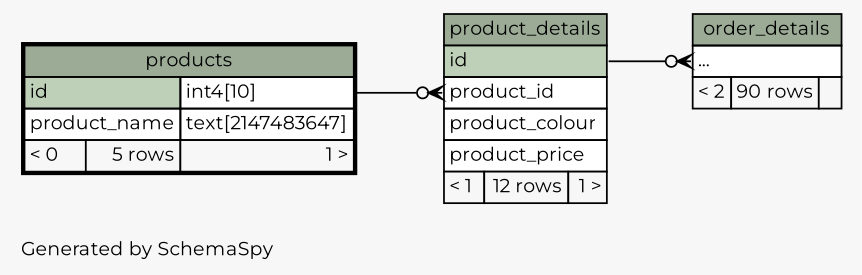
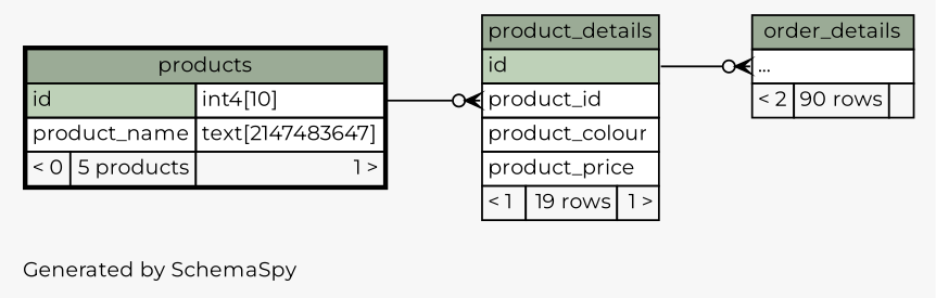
  digraph {
    bgcolor="#f7f7f7"
    fontname=Montserrat
    fontsize=11
    label="\nGenerated by SchemaSpy"
    labeljust=l
    nodesep=0.18
    rankdir=RL
    ranksep=0.46
    node [fontname=Montserrat fontsize=11 shape=plaintext]
    edge [arrowhead=none arrowsize=0.8 arrowtail=crowodot dir=back fontname=Montserrat]
    n1 [label=<     <TABLE BORDER="0" CELLBORDER="1" CELLSPACING="0" BGCOLOR="#ffffff">       <TR><TD COLSPAN="3" BGCOLOR="#9bab96" ALIGN="CENTER">order_details</TD></TR>       <TR><TD PORT="elipses" COLSPAN="3" ALIGN="LEFT">...</TD></TR>       <TR><TD ALIGN="LEFT" BGCOLOR="#f7f7f7">&lt; 2</TD><TD ALIGN="RIGHT" BGCOLOR="#f7f7f7">90 rows</TD><TD ALIGN="RIGHT" BGCOLOR="#f7f7f7">  </TD></TR>     </TABLE>>]
-   n2 [label=<     <TABLE BORDER="0" CELLBORDER="1" CELLSPACING="0" BGCOLOR="#ffffff">       <TR><TD COLSPAN="3" BGCOLOR="#9bab96" ALIGN="CENTER">product_details</TD></TR>       <TR><TD PORT="id" COLSPAN="3" BGCOLOR="#bed1b8" ALIGN="LEFT">id</TD></TR>       <TR><TD PORT="product_id" COLSPAN="3" ALIGN="LEFT">product_id</TD></TR>       <TR><TD PORT="product_colour" COLSPAN="3" ALIGN="LEFT">product_colour</TD></TR>       <TR><TD PORT="product_price" COLSPAN="3" ALIGN="LEFT">product_price</TD></TR>       <TR><TD ALIGN="LEFT" BGCOLOR="#f7f7f7">&lt; 1</TD><TD ALIGN="RIGHT" BGCOLOR="#f7f7f7">12 rows</TD><TD ALIGN="RIGHT" BGCOLOR="#f7f7f7">1 &gt;</TD></TR>     </TABLE>>]
-   n3 [label=<     <TABLE BORDER="2" CELLBORDER="1" CELLSPACING="0" BGCOLOR="#ffffff">       <TR><TD COLSPAN="3" BGCOLOR="#9bab96" ALIGN="CENTER">products</TD></TR>       <TR><TD PORT="id" COLSPAN="2" BGCOLOR="#bed1b8" ALIGN="LEFT">id</TD><TD PORT="id.type" ALIGN="LEFT">int4[10]</TD></TR>       <TR><TD PORT="product_name" COLSPAN="2" ALIGN="LEFT">product_name</TD><TD PORT="product_name.type" ALIGN="LEFT">text[2147483647]</TD></TR>       <TR><TD ALIGN="LEFT" BGCOLOR="#f7f7f7">&lt; 0</TD><TD ALIGN="RIGHT" BGCOLOR="#f7f7f7">5 rows</TD><TD ALIGN="RIGHT" BGCOLOR="#f7f7f7">1 &gt;</TD></TR>     </TABLE>>]
+   n2 [label=<     <TABLE BORDER="0" CELLBORDER="1" CELLSPACING="0" BGCOLOR="#ffffff">       <TR><TD COLSPAN="3" BGCOLOR="#9bab96" ALIGN="CENTER">product_details</TD></TR>       <TR><TD PORT="id" COLSPAN="3" BGCOLOR="#bed1b8" ALIGN="LEFT">id</TD></TR>       <TR><TD PORT="product_id" COLSPAN="3" ALIGN="LEFT">product_id</TD></TR>       <TR><TD PORT="product_colour" COLSPAN="3" ALIGN="LEFT">product_colour</TD></TR>       <TR><TD PORT="product_price" COLSPAN="3" ALIGN="LEFT">product_price</TD></TR>       <TR><TD ALIGN="LEFT" BGCOLOR="#f7f7f7">&lt; 1</TD><TD ALIGN="RIGHT" BGCOLOR="#f7f7f7">19 rows</TD><TD ALIGN="RIGHT" BGCOLOR="#f7f7f7">1 &gt;</TD></TR>     </TABLE>>]
+   n3 [label=<     <TABLE BORDER="2" CELLBORDER="1" CELLSPACING="0" BGCOLOR="#ffffff">       <TR><TD COLSPAN="3" BGCOLOR="#9bab96" ALIGN="CENTER">products</TD></TR>       <TR><TD PORT="id" COLSPAN="2" BGCOLOR="#bed1b8" ALIGN="LEFT">id</TD><TD PORT="id.type" ALIGN="LEFT">int4[10]</TD></TR>       <TR><TD PORT="product_name" COLSPAN="2" ALIGN="LEFT">product_name</TD><TD PORT="product_name.type" ALIGN="LEFT">text[2147483647]</TD></TR>       <TR><TD ALIGN="LEFT" BGCOLOR="#f7f7f7">&lt; 0</TD><TD ALIGN="RIGHT" BGCOLOR="#f7f7f7">5 products</TD><TD ALIGN="RIGHT" BGCOLOR="#f7f7f7">1 &gt;</TD></TR>     </TABLE>>]
    n1 -> n2 [headport="id:e" tailport="elipses:w"]
    n2 -> n3 [headport="id.type:e" tailport="product_id:w"]
  }
